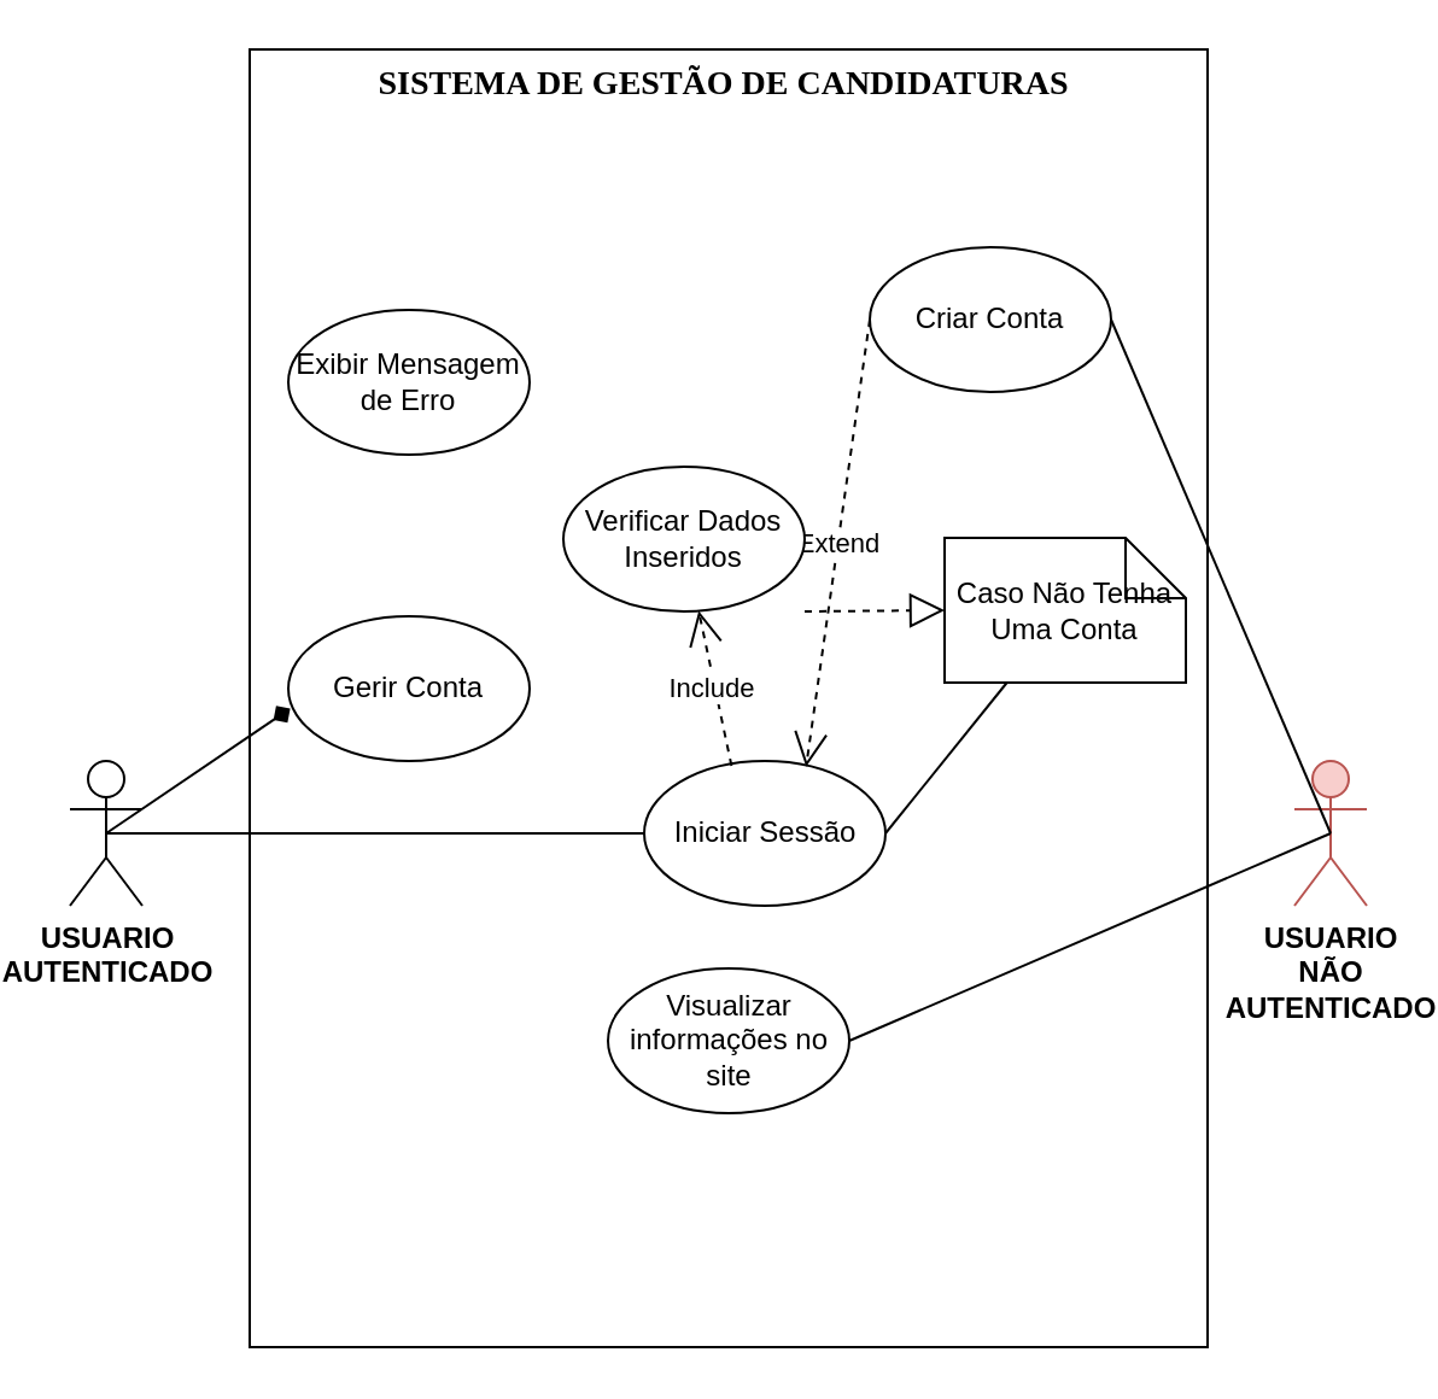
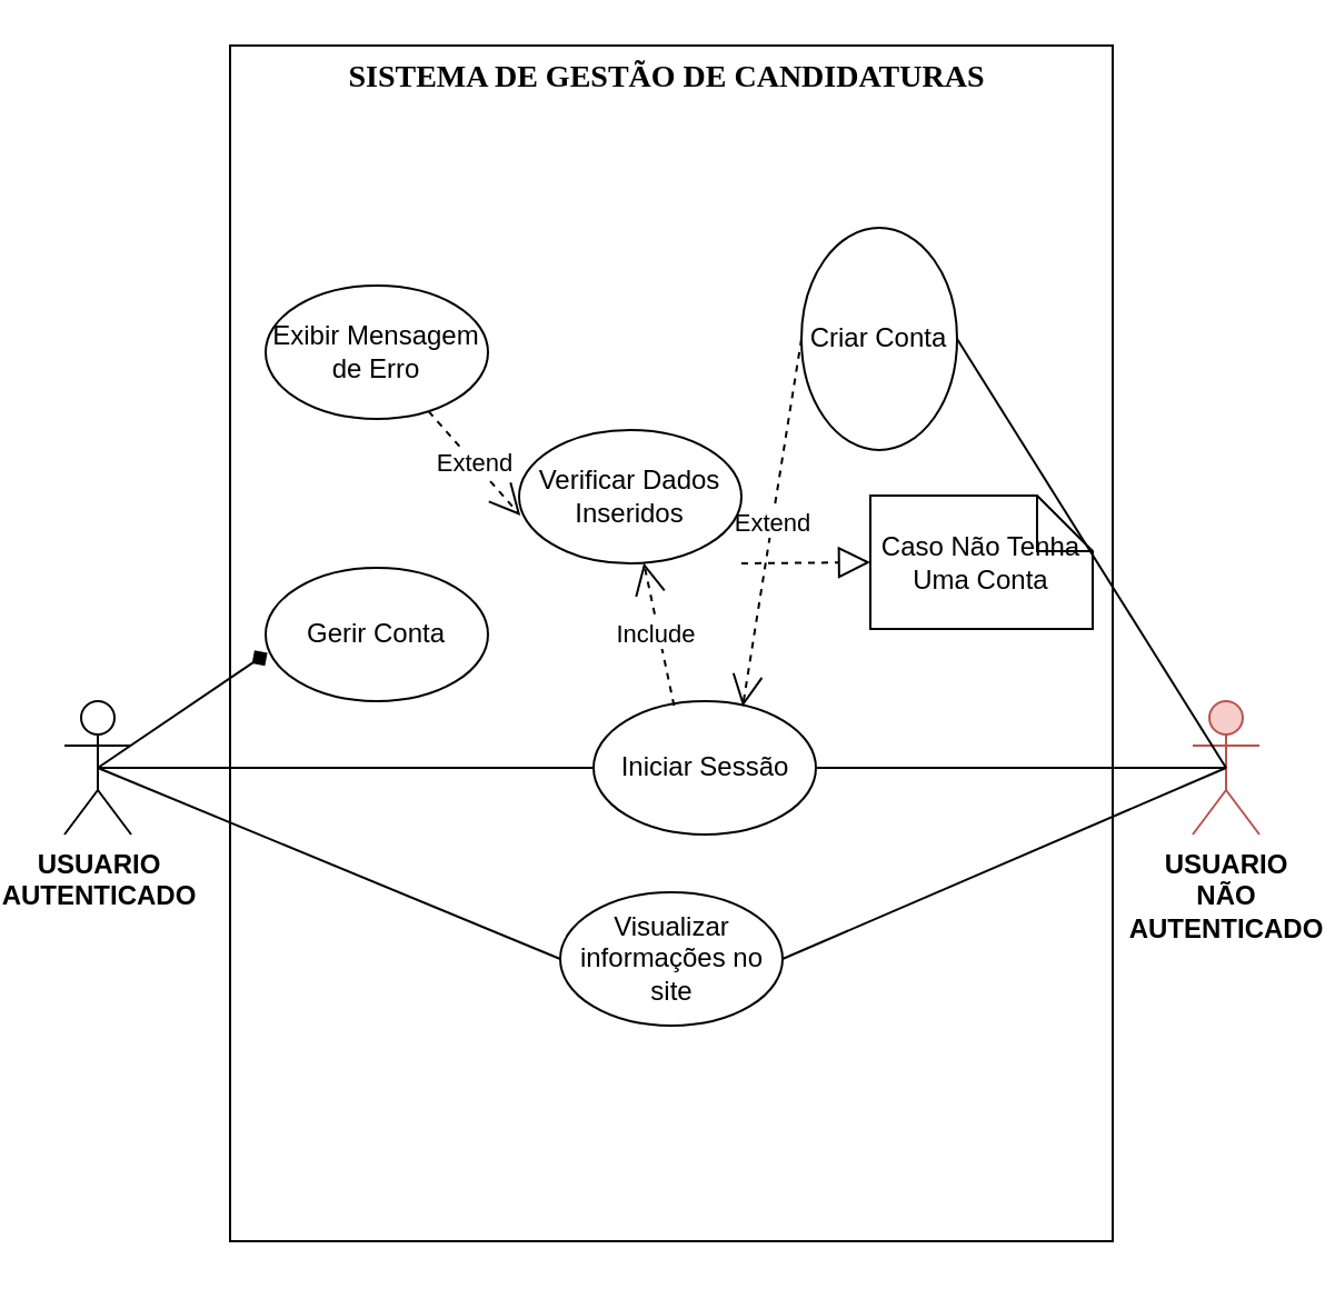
  <mxCell id="0" />
  <mxCell id="1" parent="0" />
  <mxCell id="2" value="&lt;b&gt;USUARIO&lt;br&gt;AUTENTICADO&lt;br&gt;&lt;/b&gt;" style="shape=umlActor;verticalLabelPosition=bottom;verticalAlign=top;html=1;outlineConnect=0;" parent="1" vertex="1"><mxGeometry x="20.5" y="315" width="30" height="60" as="geometry" /></mxCell>
  <mxCell id="3" value="&lt;b&gt;USUARIO&lt;br&gt;NÃO&lt;br&gt;AUTENTICADO&lt;br&gt;&lt;/b&gt;" style="shape=umlActor;verticalLabelPosition=bottom;verticalAlign=top;html=1;outlineConnect=0;fillColor=#f8cecc;strokeColor=#b85450;" parent="1" vertex="1"><mxGeometry x="528" y="315" width="30" height="60" as="geometry" /></mxCell>
  <mxCell id="4" value="&lt;span&gt;&lt;b&gt;&lt;font face=&quot;Times New Roman&quot; style=&quot;font-size: 14px&quot;&gt;SISTEMA DE GESTÃO DE CANDIDATURAS&amp;nbsp;&lt;/font&gt;&lt;/b&gt;&lt;/span&gt;" style="whiteSpace=wrap;html=1;verticalAlign=top;strokeWidth=1;" parent="1" vertex="1"><mxGeometry x="95" y="20" width="397" height="538" as="geometry" /></mxCell>
- <mxCell id="5" value="Criar Conta" style="ellipse;whiteSpace=wrap;html=1;" parent="1" vertex="1"><mxGeometry x="352" y="102" width="100" height="60" as="geometry" /></mxCell>
+ <mxCell id="5" value="Criar Conta" style="ellipse;whiteSpace=wrap;html=1;" parent="1" vertex="1"><mxGeometry x="352" y="102" width="70" height="100" as="geometry" /></mxCell>
  <mxCell id="6" value="Iniciar Sessão" style="ellipse;whiteSpace=wrap;html=1;" parent="1" vertex="1"><mxGeometry x="258.5" y="315" width="100" height="60" as="geometry" /></mxCell>
  <mxCell id="7" value="Extend" style="endArrow=open;endSize=12;dashed=1;html=1;exitX=0;exitY=0.5;exitDx=0;exitDy=0;entryX=0.671;entryY=0.039;entryDx=0;entryDy=0;entryPerimeter=0;" parent="1" source="5" target="6" edge="1"><mxGeometry width="160" relative="1" as="geometry"><mxPoint x="167" y="210" as="sourcePoint" /><mxPoint x="282" y="130" as="targetPoint" /></mxGeometry></mxCell>
  <mxCell id="8" value="Caso Não Tenha Uma Conta" style="shape=note2;boundedLbl=1;whiteSpace=wrap;html=1;size=25;verticalAlign=middle;align=center;" parent="1" vertex="1"><mxGeometry x="383" y="222.5" width="100" height="60" as="geometry" /></mxCell>
  <mxCell id="9" value="" style="endArrow=none;html=1;strokeColor=#000000;exitX=1;exitY=0.5;exitDx=0;exitDy=0;entryX=0.5;entryY=0.5;entryDx=0;entryDy=0;entryPerimeter=0;" parent="1" source="5" target="3" edge="1"><mxGeometry relative="1" as="geometry"><mxPoint x="292" y="150" as="sourcePoint" /><mxPoint x="637" y="-30" as="targetPoint" /></mxGeometry></mxCell>
- <mxCell id="10" value="" style="endArrow=none;html=1;strokeColor=#000000;exitX=1;exitY=0.5;exitDx=0;exitDy=0;" parent="1" source="6" target="8" edge="1"><mxGeometry relative="1" as="geometry"><mxPoint x="352" y="10" as="sourcePoint" /><mxPoint x="667" y="0" as="targetPoint" /></mxGeometry></mxCell>
+ <mxCell id="10" value="" style="endArrow=none;html=1;strokeColor=#000000;exitX=1;exitY=0.5;exitDx=0;exitDy=0;entryX=0.5;entryY=0.5;entryDx=0;entryDy=0;entryPerimeter=0;" parent="1" source="6" target="3" edge="1"><mxGeometry relative="1" as="geometry"><mxPoint x="352" y="10" as="sourcePoint" /><mxPoint x="667" y="0" as="targetPoint" /></mxGeometry></mxCell>
  <mxCell id="11" value="" style="endArrow=none;html=1;strokeColor=#000000;exitX=0;exitY=0.5;exitDx=0;exitDy=0;entryX=0.5;entryY=0.5;entryDx=0;entryDy=0;entryPerimeter=0;" parent="1" source="6" target="2" edge="1"><mxGeometry relative="1" as="geometry"><mxPoint x="400" y="150" as="sourcePoint" /><mxPoint x="785" y="10.385" as="targetPoint" /></mxGeometry></mxCell>
  <mxCell id="12" value="Verificar Dados Inseridos" style="ellipse;whiteSpace=wrap;html=1;" parent="1" vertex="1"><mxGeometry x="225" y="193" width="100" height="60" as="geometry" /></mxCell>
  <mxCell id="13" value="Include&amp;nbsp;" style="endArrow=open;endSize=12;dashed=1;html=1;strokeColor=#000000;exitX=0.362;exitY=0.033;exitDx=0;exitDy=0;exitPerimeter=0;" parent="1" source="6" target="12" edge="1"><mxGeometry width="160" relative="1" as="geometry"><mxPoint x="286" y="314" as="sourcePoint" /><mxPoint x="415" y="240" as="targetPoint" /></mxGeometry></mxCell>
  <mxCell id="14" value="Gerir Conta" style="ellipse;whiteSpace=wrap;html=1;" parent="1" vertex="1"><mxGeometry x="111" y="255" width="100" height="60" as="geometry" /></mxCell>
  <mxCell id="15" value="Visualizar informações no site" style="ellipse;whiteSpace=wrap;html=1;" parent="1" vertex="1"><mxGeometry x="243.5" y="401" width="100" height="60" as="geometry" /></mxCell>
  <mxCell id="16" value="" style="endArrow=none;html=1;strokeColor=#000000;entryX=0.5;entryY=0.5;entryDx=0;entryDy=0;entryPerimeter=0;exitX=1;exitY=0.5;exitDx=0;exitDy=0;" parent="1" source="15" target="3" edge="1"><mxGeometry relative="1" as="geometry"><mxPoint x="374.5" y="466" as="sourcePoint" /><mxPoint x="701" y="290" as="targetPoint" /></mxGeometry></mxCell>
+ <mxCell id="17" value="" style="endArrow=none;html=1;strokeColor=#000000;entryX=0.5;entryY=0.5;entryDx=0;entryDy=0;entryPerimeter=0;exitX=0;exitY=0.5;exitDx=0;exitDy=0;" parent="1" source="15" target="2" edge="1"><mxGeometry relative="1" as="geometry"><mxPoint x="274.5" y="466" as="sourcePoint" /><mxPoint x="235" y="410" as="targetPoint" /></mxGeometry></mxCell>
  <mxCell id="18" value="" style="endArrow=diamond;html=1;strokeColor=#000000;exitX=0.5;exitY=0.5;exitDx=0;exitDy=0;entryX=0.008;entryY=0.638;entryDx=0;entryDy=0;entryPerimeter=0;exitPerimeter=0;" parent="1" source="2" target="14" edge="1"><mxGeometry relative="1" as="geometry"><mxPoint x="55" y="314" as="sourcePoint" /><mxPoint x="200" y="404" as="targetPoint" /></mxGeometry></mxCell>
  <mxCell id="19" value="Exibir Mensagem de Erro" style="ellipse;whiteSpace=wrap;html=1;" parent="1" vertex="1"><mxGeometry x="111" y="128" width="100" height="60" as="geometry" /></mxCell>
+ <mxCell id="20" value="Extend" style="endArrow=open;endSize=12;dashed=1;html=1;entryX=0.006;entryY=0.641;entryDx=0;entryDy=0;entryPerimeter=0;" parent="1" source="19" target="12" edge="1"><mxGeometry width="160" relative="1" as="geometry"><mxPoint x="4.5" y="200" as="sourcePoint" /><mxPoint x="241" y="27" as="targetPoint" /></mxGeometry></mxCell>
  <mxCell id="21" value="" style="endArrow=block;dashed=1;endFill=0;endSize=12;html=1;entryX=0;entryY=0.5;entryDx=0;entryDy=0;entryPerimeter=0;" edge="1" parent="1" target="8"><mxGeometry width="160" relative="1" as="geometry"><mxPoint x="325" y="253" as="sourcePoint" /><mxPoint x="331" y="380" as="targetPoint" /></mxGeometry></mxCell>
